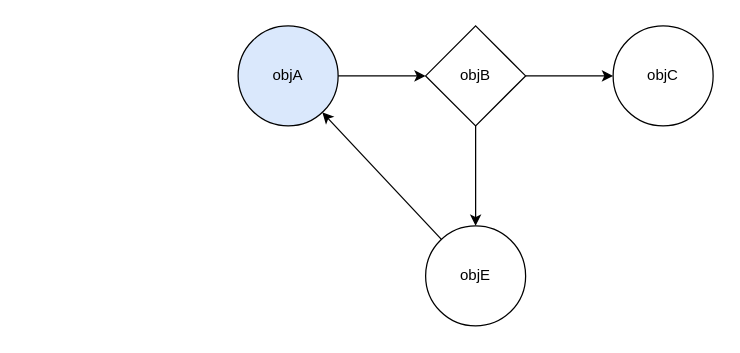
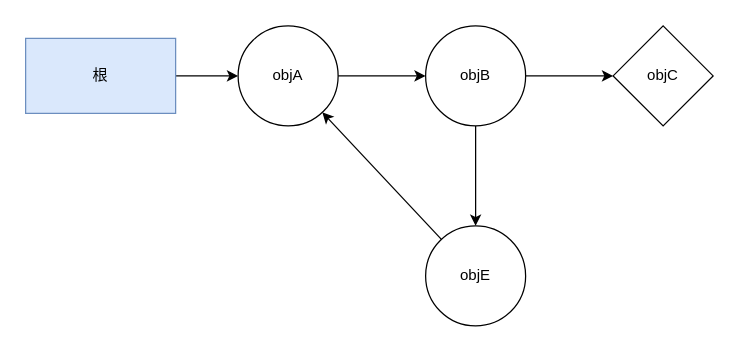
  <mxCell id="0" />
  <mxCell id="1" parent="0" />
+ <mxCell id="2" value="" style="edgeStyle=orthogonalEdgeStyle;rounded=0;orthogonalLoop=1;jettySize=auto;html=1;" edge="1" parent="1" source="3" target="5"><mxGeometry relative="1" as="geometry" /></mxCell>
+ <mxCell id="3" value="根" style="rounded=0;whiteSpace=wrap;html=1;fillColor=#dae8fc;strokeColor=#6c8ebf;" vertex="1" parent="1"><mxGeometry x="20" y="30" width="120" height="60" as="geometry" /></mxCell>
  <mxCell id="4" value="" style="edgeStyle=orthogonalEdgeStyle;rounded=0;orthogonalLoop=1;jettySize=auto;html=1;" edge="1" parent="1" source="5" target="8"><mxGeometry relative="1" as="geometry" /></mxCell>
- <mxCell id="5" value="objA" style="ellipse;whiteSpace=wrap;html=1;aspect=fixed;fillColor=#dae8fc;" vertex="1" parent="1"><mxGeometry x="190" y="20" width="80" height="80" as="geometry" /></mxCell>
+ <mxCell id="5" value="objA" style="ellipse;whiteSpace=wrap;html=1;aspect=fixed;" vertex="1" parent="1"><mxGeometry x="190" y="20" width="80" height="80" as="geometry" /></mxCell>
  <mxCell id="6" value="" style="edgeStyle=orthogonalEdgeStyle;rounded=0;orthogonalLoop=1;jettySize=auto;html=1;" edge="1" parent="1" source="8" target="11"><mxGeometry relative="1" as="geometry" /></mxCell>
  <mxCell id="7" style="rounded=0;orthogonalLoop=1;jettySize=auto;html=1;exitX=0.5;exitY=1;exitDx=0;exitDy=0;" edge="1" parent="1" source="8" target="10"><mxGeometry relative="1" as="geometry" /></mxCell>
- <mxCell id="8" value="objB" style="rhombus;whiteSpace=wrap;html=1;aspect=fixed;" vertex="1" parent="1"><mxGeometry x="340" y="20" width="80" height="80" as="geometry" /></mxCell>
+ <mxCell id="8" value="objB" style="ellipse;whiteSpace=wrap;html=1;aspect=fixed;" vertex="1" parent="1"><mxGeometry x="340" y="20" width="80" height="80" as="geometry" /></mxCell>
  <mxCell id="9" style="rounded=0;orthogonalLoop=1;jettySize=auto;html=1;" edge="1" parent="1" source="10" target="5"><mxGeometry relative="1" as="geometry" /></mxCell>
  <mxCell id="10" value="objE" style="ellipse;whiteSpace=wrap;html=1;aspect=fixed;" vertex="1" parent="1"><mxGeometry x="340" y="180" width="80" height="80" as="geometry" /></mxCell>
- <mxCell id="11" value="objC" style="ellipse;whiteSpace=wrap;html=1;aspect=fixed;" vertex="1" parent="1"><mxGeometry x="490" y="20" width="80" height="80" as="geometry" /></mxCell>
+ <mxCell id="11" value="objC" style="rhombus;whiteSpace=wrap;html=1;aspect=fixed;" vertex="1" parent="1"><mxGeometry x="490" y="20" width="80" height="80" as="geometry" /></mxCell>
